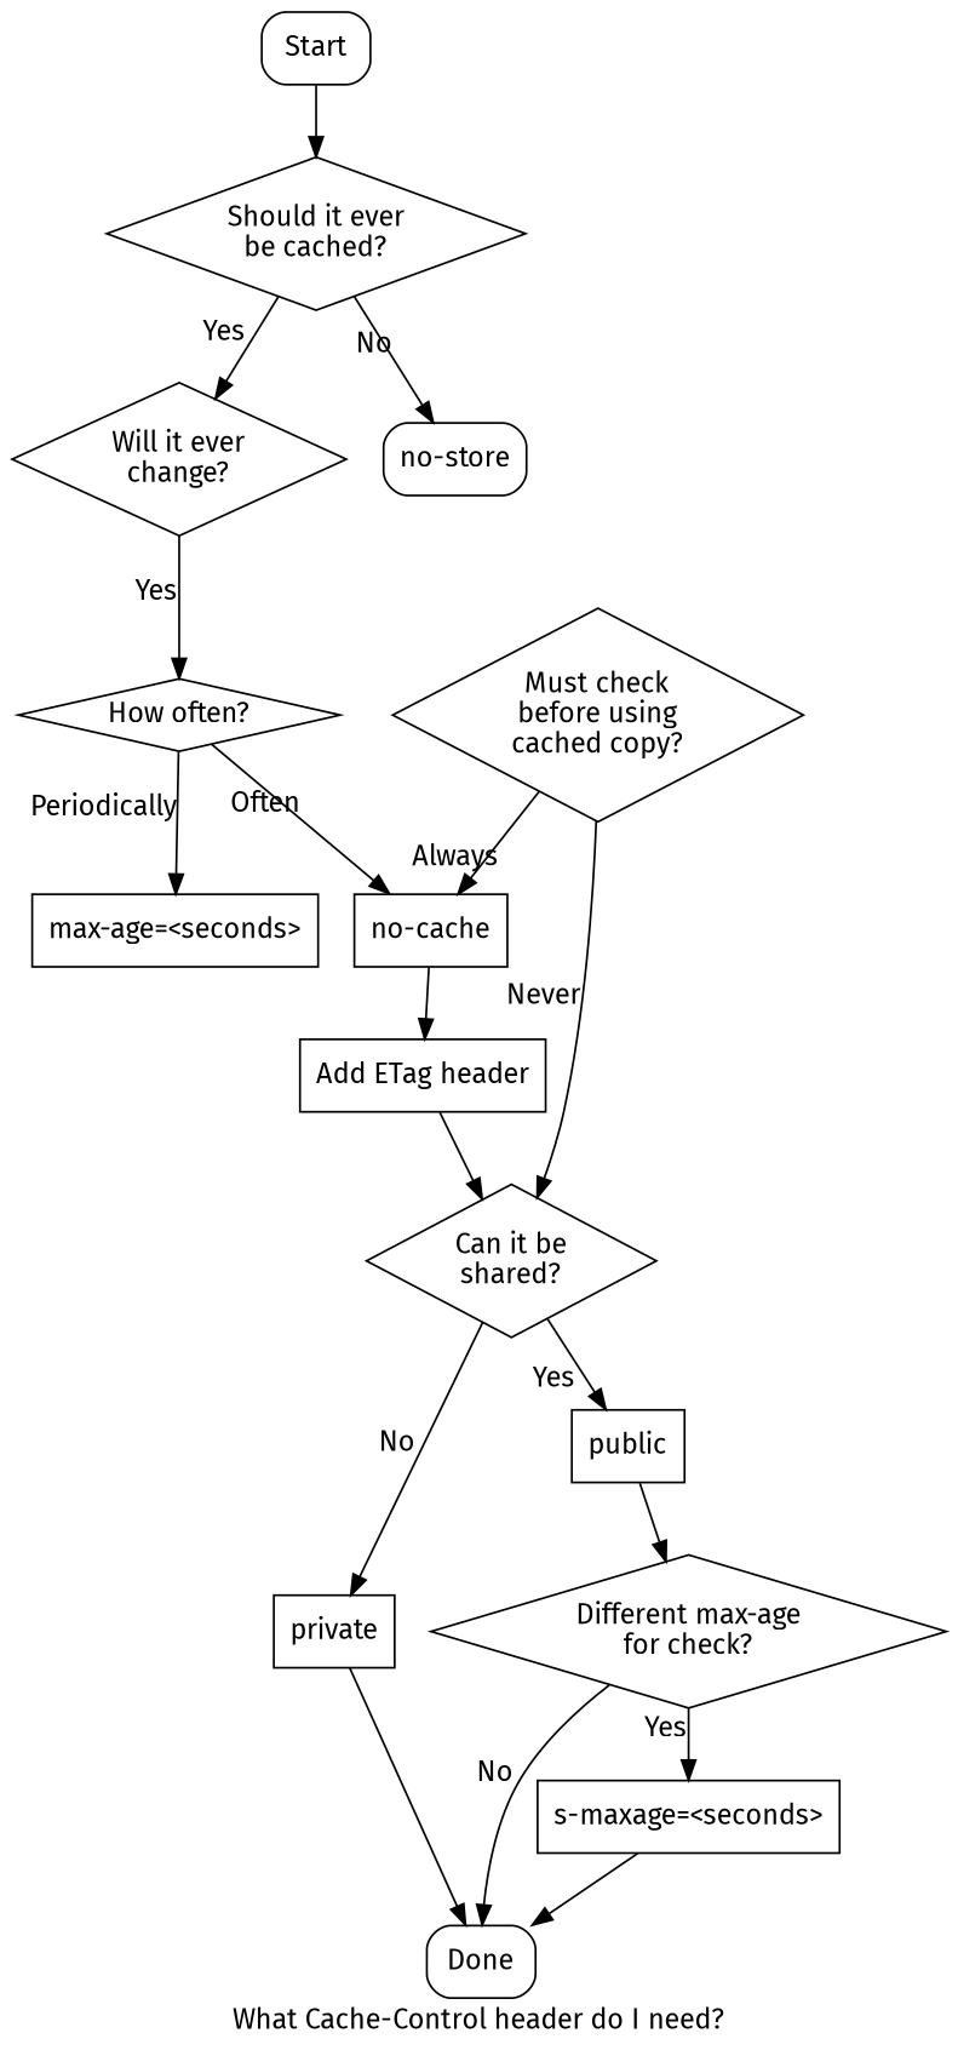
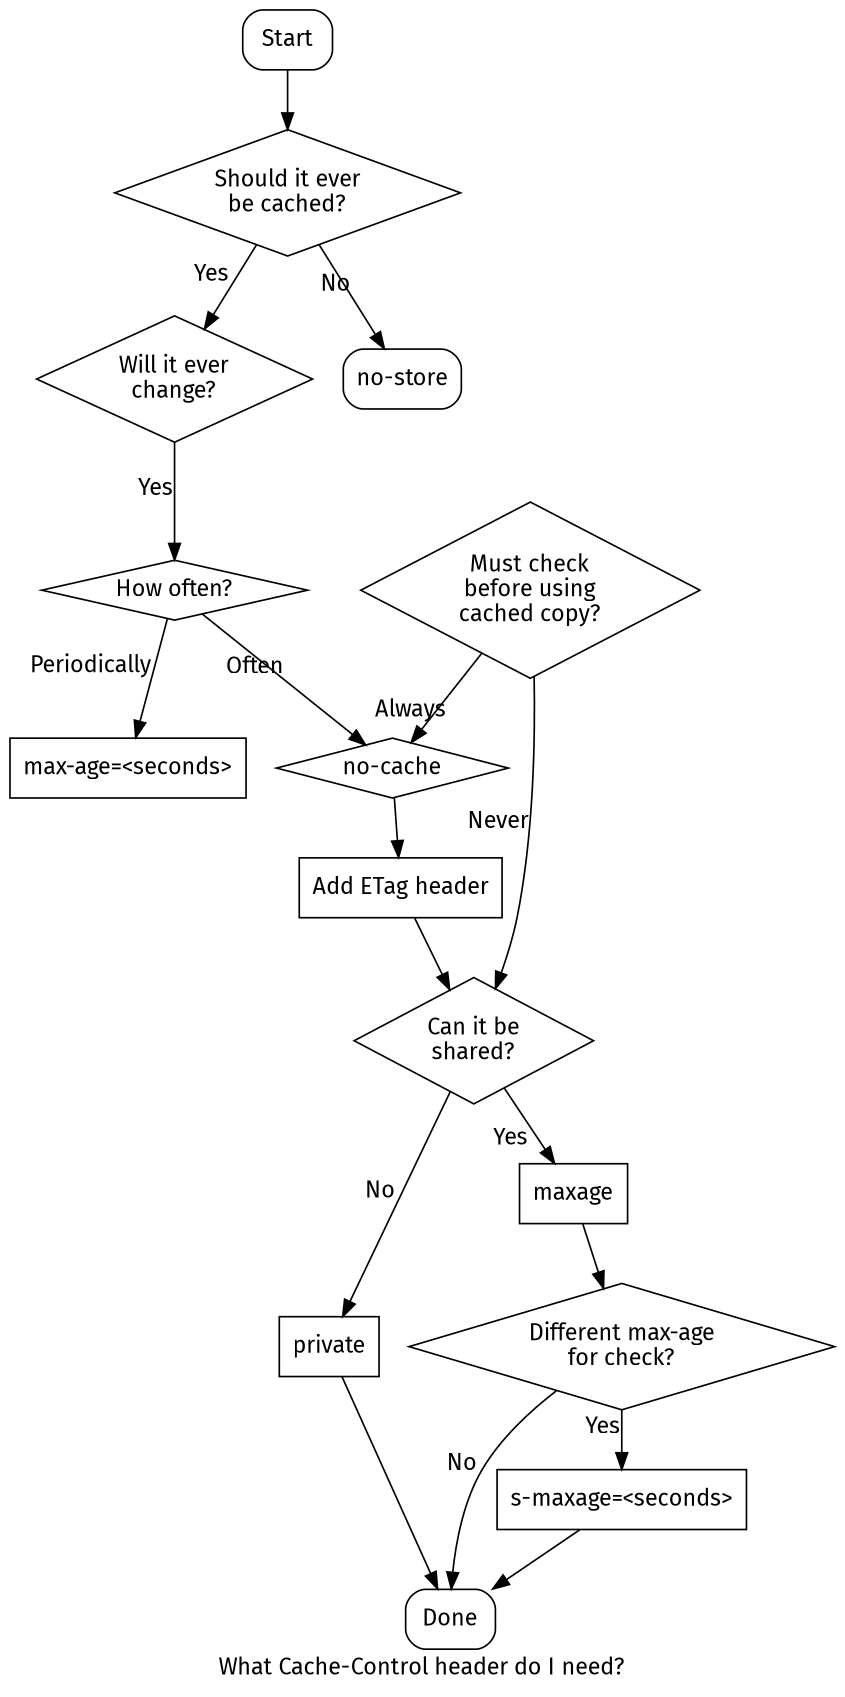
  digraph {
    fontname="Fira Sans"
    label="What Cache-Control header do I need?"
    node [fontname="Fira Sans" shape=box]
    edge [fontname="Fira Sans"]
    n1 [label=Start style=rounded]
    n2 [label="Should it ever\nbe cached?" shape=diamond]
    n3 [label="Will it ever\nchange?" shape=diamond]
    n4 [label="no-store" style=rounded]
    n5 [label="How often?" shape=diamond]
    n6 [label="Can it be\nshared?" shape=diamond]
    n7 [label=private]
-   n8 [label=public]
+   n8 [label=maxage]
    n9 [label=Done style=rounded]
    n10 [label="Different max-age\nfor check?" shape=diamond]
    n11 [label="s-maxage=<seconds>"]
-   n12 [label="no-cache"]
+   n12 [label="no-cache" shape=diamond]
    n13 [label="max-age=<seconds>"]
    n14 [label="Must check\nbefore using\ncached copy?" shape=diamond]
    n15 [label="Add ETag header"]
    n1 -> n2
    n2 -> n3 [xlabel=Yes]
    n2 -> n4 [xlabel=No]
    n3 -> n5 [xlabel=Yes]
    n5 -> n12 [xlabel=Often]
    n5 -> n13 [xlabel=Periodically]
    n6 -> n7 [xlabel=No]
    n6 -> n8 [xlabel=Yes]
    n7 -> n9
    n8 -> n10
    n10 -> n9 [xlabel=No]
    n10 -> n11 [xlabel=Yes]
    n11 -> n9
    n12 -> n15
    n14 -> n6 [xlabel=Never]
    n14 -> n12 [xlabel=Always]
    n15 -> n6
  }
